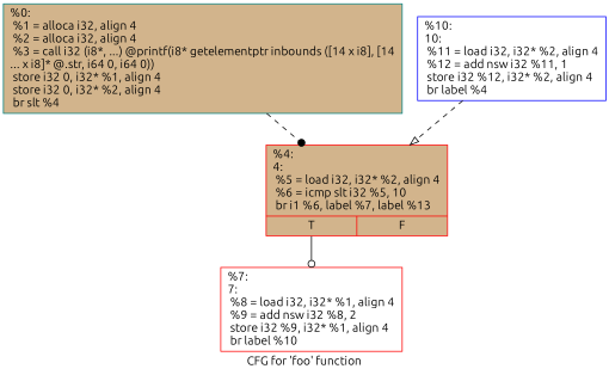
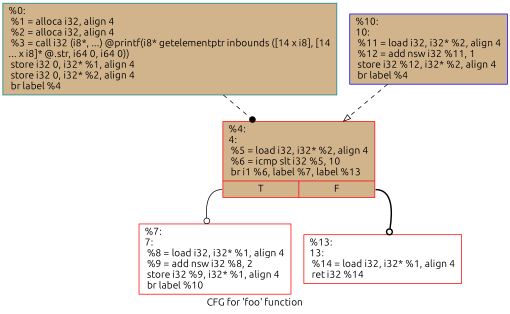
  digraph {
    fontname=Ubuntu
    label="CFG for 'foo' function"
    node [color=red fillcolor=white fontname=Ubuntu shape=record style=filled]
    edge [arrowhead=odot fontname=Ubuntu style=dashed]
-   n1 [color=teal fillcolor=tan label="{%0:\l  %1 = alloca i32, align 4\l  %2 = alloca i32, align 4\l  %3 = call i32 (i8*, ...) @printf(i8* getelementptr inbounds ([14 x i8], [14\l... x i8]* @.str, i64 0, i64 0))\l  store i32 0, i32* %1, align 4\l  store i32 0, i32* %2, align 4\l  br slt %4\l}"]
+   n1 [color=teal fillcolor=tan label="{%0:\l  %1 = alloca i32, align 4\l  %2 = alloca i32, align 4\l  %3 = call i32 (i8*, ...) @printf(i8* getelementptr inbounds ([14 x i8], [14\l... x i8]* @.str, i64 0, i64 0))\l  store i32 0, i32* %1, align 4\l  store i32 0, i32* %2, align 4\l  br label %4\l}"]
    n2 [fillcolor=tan label="{%4:\l4:                                                \l  %5 = load i32, i32* %2, align 4\l  %6 = icmp slt i32 %5, 10\l  br i1 %6, label %7, label %13\l|{<s0>T|<s1>F}}"]
    n3 [label="{%7:\l7:                                                \l  %8 = load i32, i32* %1, align 4\l  %9 = add nsw i32 %8, 2\l  store i32 %9, i32* %1, align 4\l  br label %10\l}"]
-   n5 [color=blue label="{%10:\l10:                                               \l  %11 = load i32, i32* %2, align 4\l  %12 = add nsw i32 %11, 1\l  store i32 %12, i32* %2, align 4\l  br label %4\l}"]
+   n4 [label="{%13:\l13:                                               \l  %14 = load i32, i32* %1, align 4\l  ret i32 %14\l}"]
+   n5 [color=blue fillcolor=tan label="{%10:\l10:                                               \l  %11 = load i32, i32* %2, align 4\l  %12 = add nsw i32 %11, 1\l  store i32 %12, i32* %2, align 4\l  br label %4\l}"]
    n1 -> n2 [arrowhead=dot]
    n2 -> n3 [style=solid tailport=s0]
+   n2 -> n4 [style=bold tailport=s1]
    n5 -> n2 [arrowhead=onormal]
  }
